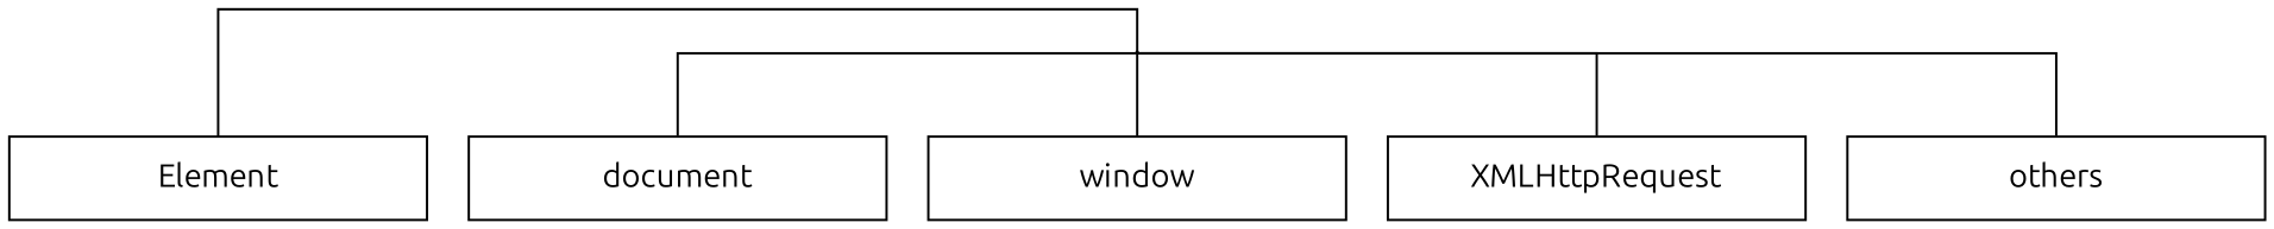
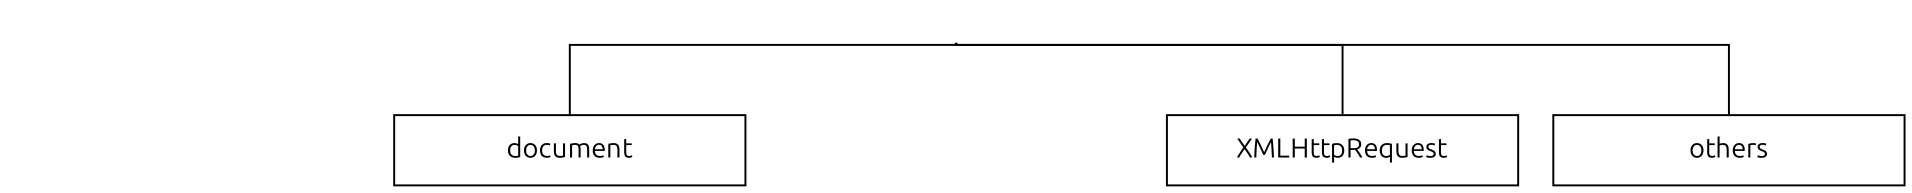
  digraph {
    concentrate=true
    fontname=Ubuntu
    rankdir=TB
    splines=ortho
    node [fontname=Ubuntu shape=box]
    edge [dir=none fontname=Ubuntu]
    EventTargetpoint [height=0.01 shape=point width=0.01]
-   Element [width=2.5]
    document [width=2.5]
-   window [width=2.5]
    XMLHttpRequest [width=2.5]
    others [width=2.5]
-   EventTargetpoint -> Element
    EventTargetpoint -> document
-   EventTargetpoint -> window
    EventTargetpoint -> XMLHttpRequest
    EventTargetpoint -> others
  }
